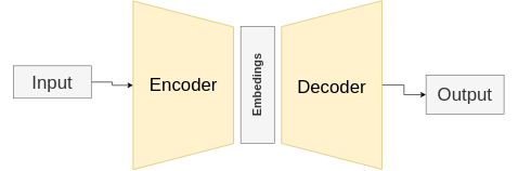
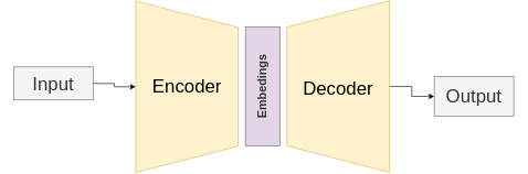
  <mxCell id="0" />
  <mxCell id="1" parent="0" />
  <mxCell id="2" style="edgeStyle=orthogonalEdgeStyle;rounded=0;orthogonalLoop=1;jettySize=auto;html=1;" edge="1" parent="1" source="3" target="9"><mxGeometry relative="1" as="geometry" /></mxCell>
  <mxCell id="3" value="" style="shape=trapezoid;perimeter=trapezoidPerimeter;whiteSpace=wrap;html=1;fixedSize=1;fontSize=18;strokeColor=#d6b656;fillColor=#fff2cc;rotation=-90;size=40;fontStyle=0" vertex="1" parent="1"><mxGeometry x="380" y="20.95" width="259.81" height="154.58" as="geometry" /></mxCell>
  <mxCell id="4" value="" style="shape=trapezoid;perimeter=trapezoidPerimeter;whiteSpace=wrap;html=1;fixedSize=1;fontSize=18;strokeColor=#d6b656;fillColor=#fff2cc;rotation=90;size=40;fontStyle=0" vertex="1" parent="1"><mxGeometry x="151.68" y="21.37" width="259.81" height="154.58" as="geometry" /></mxCell>
- <mxCell id="5" value="Embedings" style="rounded=0;whiteSpace=wrap;html=1;fontSize=18;strokeColor=#666666;fillColor=#f5f5f5;direction=north;rotation=-90;fontStyle=1;fontColor=#333333;" vertex="1" parent="1"><mxGeometry x="306.04" y="72.32" width="179.59" height="51.84" as="geometry" /></mxCell>
+ <mxCell id="5" value="Embedings" style="rounded=0;whiteSpace=wrap;html=1;fontSize=18;strokeColor=#666666;fillColor=#e1d5e7;direction=north;rotation=-90;fontStyle=1;fontColor=#333333;" vertex="1" parent="1"><mxGeometry x="306.04" y="72.32" width="179.59" height="51.84" as="geometry" /></mxCell>
  <mxCell id="6" value="&lt;font style=&quot;font-size: 28px;&quot;&gt;Decoder&lt;/font&gt;" style="text;html=1;strokeColor=none;fillColor=#fff2cc;align=center;verticalAlign=middle;whiteSpace=wrap;rounded=0;fontSize=18;fontStyle=0" vertex="1" parent="1"><mxGeometry x="479.9" y="86.21" width="60" height="30" as="geometry" /></mxCell>
  <mxCell id="7" style="edgeStyle=orthogonalEdgeStyle;rounded=0;orthogonalLoop=1;jettySize=auto;html=1;entryX=0.5;entryY=1;entryDx=0;entryDy=0;fontStyle=0" edge="1" parent="1" source="8" target="4"><mxGeometry relative="1" as="geometry" /></mxCell>
  <mxCell id="8" value="&lt;span style=&quot;font-size: 28px;&quot;&gt;Input&lt;/span&gt;" style="rounded=0;whiteSpace=wrap;html=1;fontSize=28;fillColor=#f5f5f5;fontColor=#333333;strokeColor=#666666;" vertex="1" parent="1"><mxGeometry x="20" y="68.66" width="120" height="50" as="geometry" /></mxCell>
  <mxCell id="9" value="&lt;span style=&quot;font-size: 28px;&quot;&gt;Output&lt;/span&gt;" style="rounded=0;whiteSpace=wrap;html=1;fontSize=28;fillColor=#f5f5f5;fontColor=#333333;strokeColor=#666666;" vertex="1" parent="1"><mxGeometry x="655" y="83.24" width="120" height="60" as="geometry" /></mxCell>
  <mxCell id="10" value="&lt;span style=&quot;font-size: 28px;&quot;&gt;Encoder&lt;/span&gt;" style="text;html=1;strokeColor=none;fillColor=#fff2cc;align=center;verticalAlign=middle;whiteSpace=wrap;rounded=0;fontSize=28;fontStyle=0" vertex="1" parent="1"><mxGeometry x="251.59" y="83.24" width="60" height="30" as="geometry" /></mxCell>
